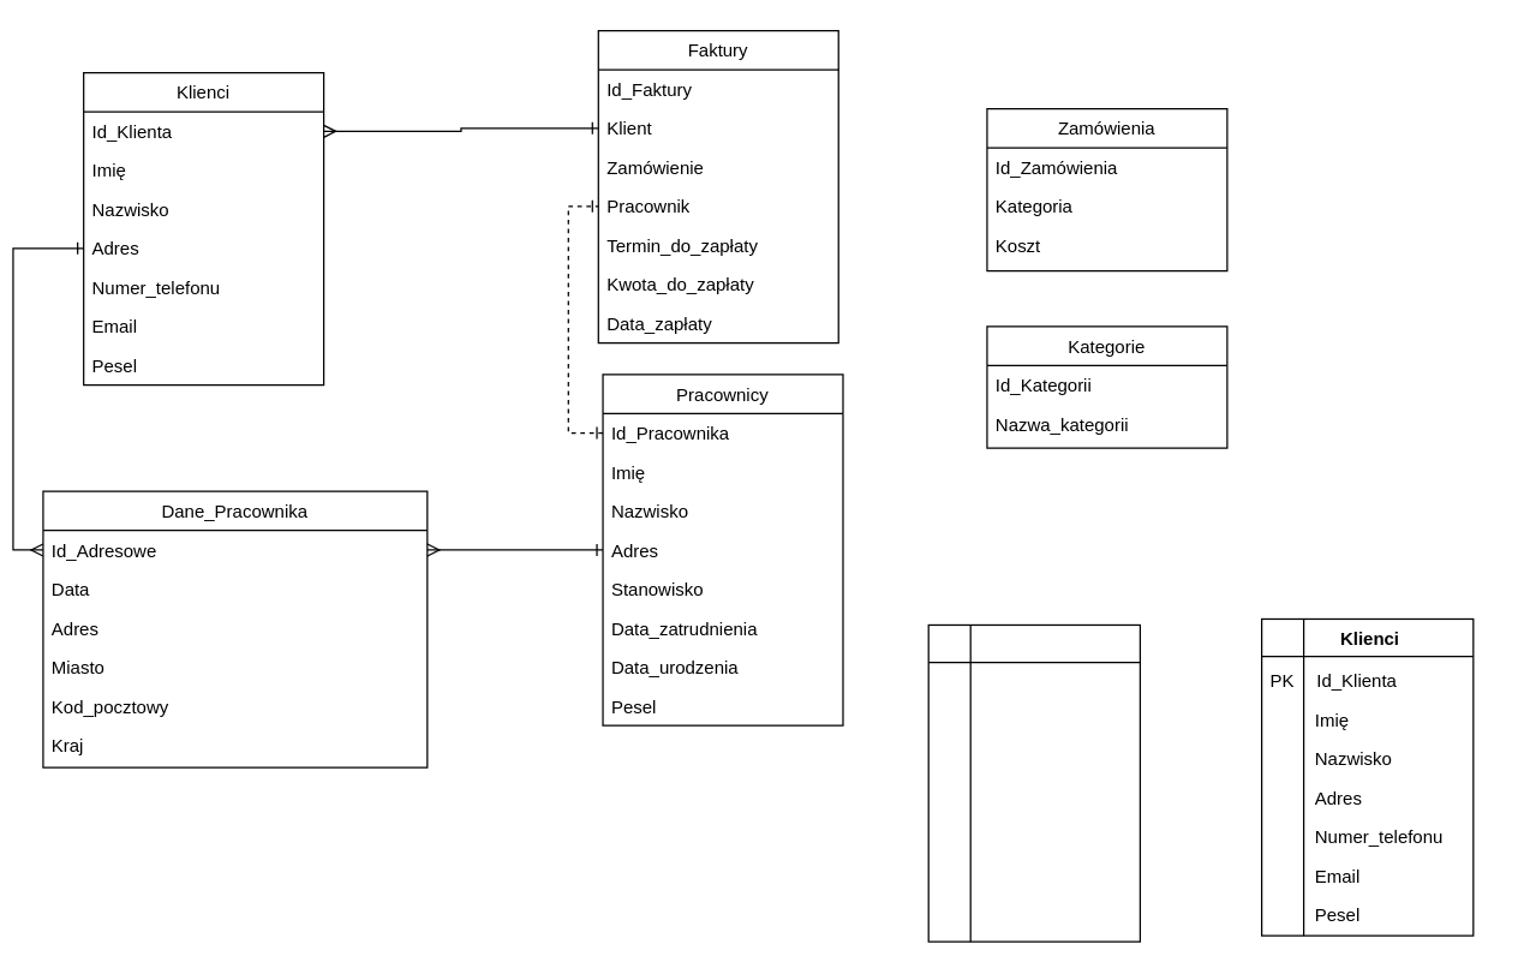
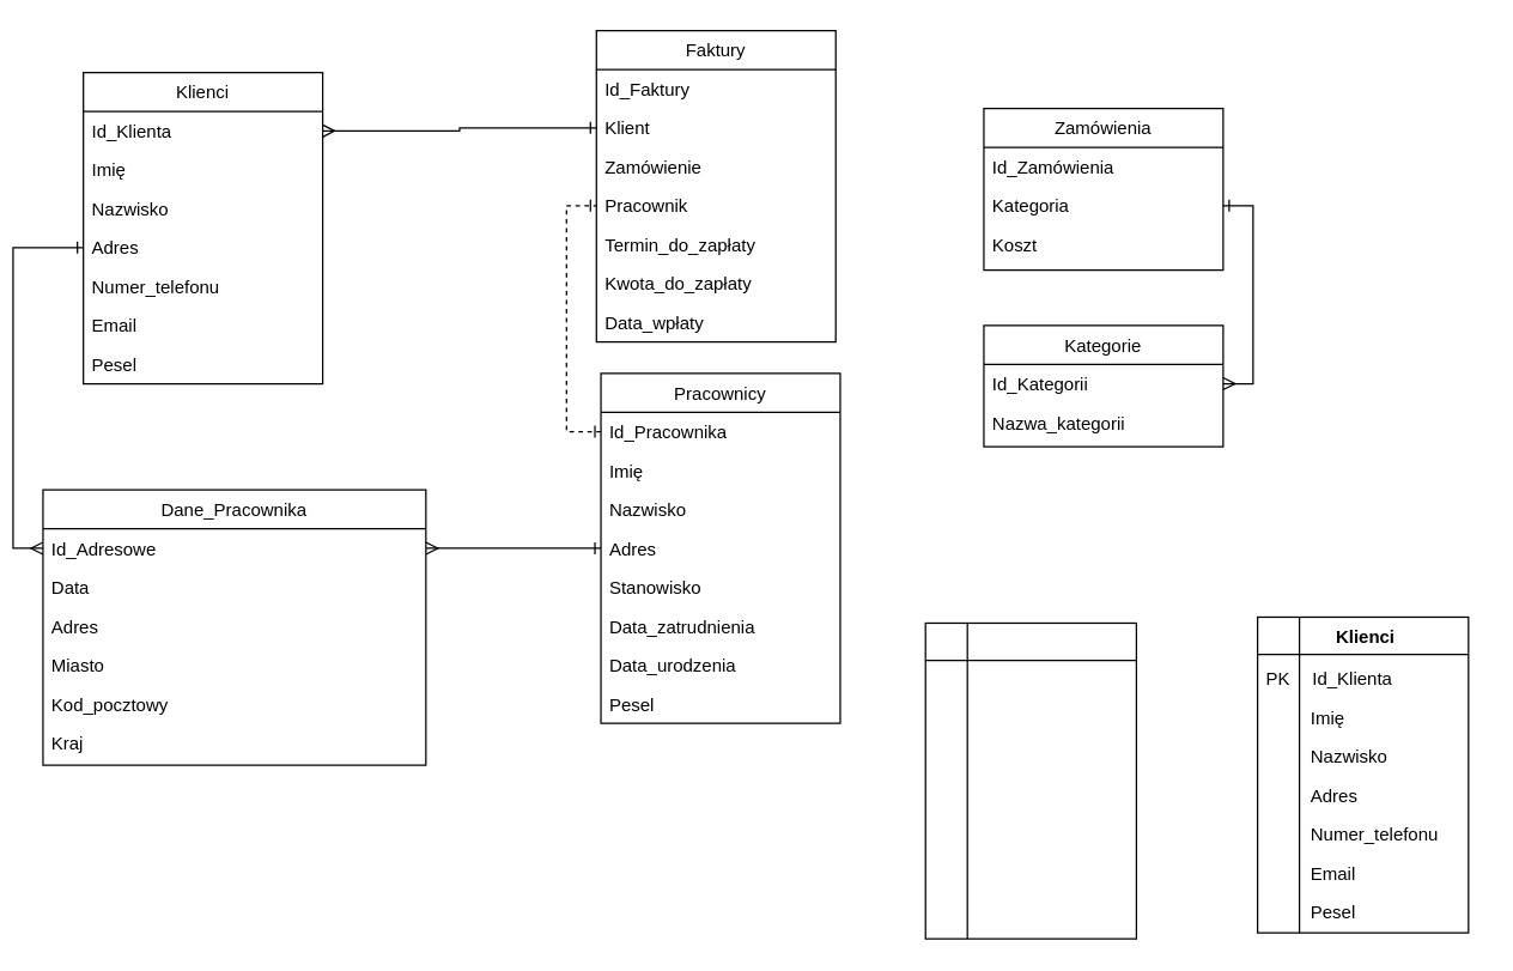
  <mxCell id="0" />
  <mxCell id="1" parent="0" />
  <mxCell id="2" value="Klienci" style="swimlane;fontStyle=0;align=center;verticalAlign=middle;childLayout=stackLayout;horizontal=1;startSize=26;horizontalStack=0;resizeParent=1;resizeLast=0;collapsible=1;marginBottom=0;rounded=0;shadow=0;strokeWidth=1;" parent="1" vertex="1"><mxGeometry x="47" y="48" width="160" height="208" as="geometry"><mxRectangle x="230" y="140" width="160" height="26" as="alternateBounds" /></mxGeometry></mxCell>
  <mxCell id="3" value="Id_Klienta" style="text;align=left;verticalAlign=top;spacingLeft=4;spacingRight=4;overflow=hidden;rotatable=0;points=[[0,0.5],[1,0.5]];portConstraint=eastwest;" parent="2" vertex="1"><mxGeometry y="26" width="160" height="26" as="geometry" /></mxCell>
  <mxCell id="4" value="Imię" style="text;align=left;verticalAlign=top;spacingLeft=4;spacingRight=4;overflow=hidden;rotatable=0;points=[[0,0.5],[1,0.5]];portConstraint=eastwest;rounded=0;shadow=0;html=0;" parent="2" vertex="1"><mxGeometry y="52" width="160" height="26" as="geometry" /></mxCell>
  <mxCell id="5" value="Nazwisko" style="text;align=left;verticalAlign=top;spacingLeft=4;spacingRight=4;overflow=hidden;rotatable=0;points=[[0,0.5],[1,0.5]];portConstraint=eastwest;rounded=0;shadow=0;html=0;" parent="2" vertex="1"><mxGeometry y="78" width="160" height="26" as="geometry" /></mxCell>
  <mxCell id="6" value="Adres" style="text;align=left;verticalAlign=top;spacingLeft=4;spacingRight=4;overflow=hidden;rotatable=0;points=[[0,0.5],[1,0.5]];portConstraint=eastwest;rounded=0;shadow=0;html=0;" parent="2" vertex="1"><mxGeometry y="104" width="160" height="26" as="geometry" /></mxCell>
  <mxCell id="7" value="Numer_telefonu" style="text;align=left;verticalAlign=top;spacingLeft=4;spacingRight=4;overflow=hidden;rotatable=0;points=[[0,0.5],[1,0.5]];portConstraint=eastwest;rounded=0;shadow=0;html=0;" parent="2" vertex="1"><mxGeometry y="130" width="160" height="26" as="geometry" /></mxCell>
  <mxCell id="8" value="Email" style="text;align=left;verticalAlign=top;spacingLeft=4;spacingRight=4;overflow=hidden;rotatable=0;points=[[0,0.5],[1,0.5]];portConstraint=eastwest;rounded=0;shadow=0;html=0;" parent="2" vertex="1"><mxGeometry y="156" width="160" height="26" as="geometry" /></mxCell>
  <mxCell id="9" value="Pesel" style="text;align=left;verticalAlign=top;spacingLeft=4;spacingRight=4;overflow=hidden;rotatable=0;points=[[0,0.5],[1,0.5]];portConstraint=eastwest;rounded=0;shadow=0;html=0;" parent="2" vertex="1"><mxGeometry y="182" width="160" height="26" as="geometry" /></mxCell>
  <mxCell id="10" style="rounded=0;orthogonalLoop=1;jettySize=auto;html=1;entryX=0;entryY=0.5;entryDx=0;entryDy=0;startArrow=ERmany;startFill=0;endArrow=ERone;endFill=0;exitX=0;exitY=0.5;exitDx=0;exitDy=0;edgeStyle=orthogonalEdgeStyle;" parent="1" source="12" target="6" edge="1"><mxGeometry relative="1" as="geometry" /></mxCell>
  <mxCell id="11" value="Dane_Pracownika" style="swimlane;fontStyle=0;align=center;verticalAlign=top;childLayout=stackLayout;horizontal=1;startSize=26;horizontalStack=0;resizeParent=1;resizeLast=0;collapsible=1;marginBottom=0;rounded=0;shadow=0;strokeWidth=1;" parent="1" vertex="1"><mxGeometry x="20" y="327" width="256" height="184" as="geometry"><mxRectangle x="550" y="140" width="160" height="26" as="alternateBounds" /></mxGeometry></mxCell>
  <mxCell id="12" value="Id_Adresowe" style="text;align=left;verticalAlign=top;spacingLeft=4;spacingRight=4;overflow=hidden;rotatable=0;points=[[0,0.5],[1,0.5]];portConstraint=eastwest;" parent="11" vertex="1"><mxGeometry y="26" width="256" height="26" as="geometry" /></mxCell>
  <mxCell id="13" value="Data" style="text;align=left;verticalAlign=top;spacingLeft=4;spacingRight=4;overflow=hidden;rotatable=0;points=[[0,0.5],[1,0.5]];portConstraint=eastwest;rounded=0;shadow=0;html=0;" parent="11" vertex="1"><mxGeometry y="52" width="256" height="26" as="geometry" /></mxCell>
  <mxCell id="14" value="Adres" style="text;align=left;verticalAlign=top;spacingLeft=4;spacingRight=4;overflow=hidden;rotatable=0;points=[[0,0.5],[1,0.5]];portConstraint=eastwest;rounded=0;shadow=0;html=0;" parent="11" vertex="1"><mxGeometry y="78" width="256" height="26" as="geometry" /></mxCell>
  <mxCell id="15" value="Miasto" style="text;align=left;verticalAlign=top;spacingLeft=4;spacingRight=4;overflow=hidden;rotatable=0;points=[[0,0.5],[1,0.5]];portConstraint=eastwest;rounded=0;shadow=0;html=0;" parent="11" vertex="1"><mxGeometry y="104" width="256" height="26" as="geometry" /></mxCell>
  <mxCell id="16" value="Kod_pocztowy" style="text;align=left;verticalAlign=top;spacingLeft=4;spacingRight=4;overflow=hidden;rotatable=0;points=[[0,0.5],[1,0.5]];portConstraint=eastwest;rounded=0;shadow=0;html=0;" parent="11" vertex="1"><mxGeometry y="130" width="256" height="26" as="geometry" /></mxCell>
  <mxCell id="17" value="Kraj" style="text;align=left;verticalAlign=top;spacingLeft=4;spacingRight=4;overflow=hidden;rotatable=0;points=[[0,0.5],[1,0.5]];portConstraint=eastwest;rounded=0;shadow=0;html=0;" parent="11" vertex="1"><mxGeometry y="156" width="256" height="26" as="geometry" /></mxCell>
  <mxCell id="18" value="Kategorie" style="swimlane;fontStyle=0;align=center;verticalAlign=top;childLayout=stackLayout;horizontal=1;startSize=26;horizontalStack=0;resizeParent=1;resizeLast=0;collapsible=1;marginBottom=0;rounded=0;shadow=0;strokeWidth=1;" parent="1" vertex="1"><mxGeometry x="649" y="217" width="160" height="81" as="geometry"><mxRectangle x="230" y="140" width="160" height="26" as="alternateBounds" /></mxGeometry></mxCell>
  <mxCell id="19" value="Id_Kategorii" style="text;align=left;verticalAlign=top;spacingLeft=4;spacingRight=4;overflow=hidden;rotatable=0;points=[[0,0.5],[1,0.5]];portConstraint=eastwest;" parent="18" vertex="1"><mxGeometry y="26" width="160" height="26" as="geometry" /></mxCell>
  <mxCell id="20" value="Nazwa_kategorii" style="text;align=left;verticalAlign=top;spacingLeft=4;spacingRight=4;overflow=hidden;rotatable=0;points=[[0,0.5],[1,0.5]];portConstraint=eastwest;rounded=0;shadow=0;html=0;" parent="18" vertex="1"><mxGeometry y="52" width="160" height="26" as="geometry" /></mxCell>
+ <mxCell id="21" style="edgeStyle=orthogonalEdgeStyle;rounded=0;orthogonalLoop=1;jettySize=auto;html=1;entryX=1;entryY=0.5;entryDx=0;entryDy=0;startArrow=ERone;startFill=0;endArrow=ERmany;endFill=0;exitX=1;exitY=0.5;exitDx=0;exitDy=0;" parent="1" source="24" target="19" edge="1"><mxGeometry relative="1" as="geometry" /></mxCell>
  <mxCell id="22" value="Zamówienia" style="swimlane;fontStyle=0;align=center;verticalAlign=top;childLayout=stackLayout;horizontal=1;startSize=26;horizontalStack=0;resizeParent=1;resizeLast=0;collapsible=1;marginBottom=0;rounded=0;shadow=0;strokeWidth=1;" parent="1" vertex="1"><mxGeometry x="649" y="72" width="160" height="108" as="geometry"><mxRectangle x="230" y="140" width="160" height="26" as="alternateBounds" /></mxGeometry></mxCell>
  <mxCell id="23" value="Id_Zamówienia" style="text;align=left;verticalAlign=top;spacingLeft=4;spacingRight=4;overflow=hidden;rotatable=0;points=[[0,0.5],[1,0.5]];portConstraint=eastwest;" parent="22" vertex="1"><mxGeometry y="26" width="160" height="26" as="geometry" /></mxCell>
  <mxCell id="24" value="Kategoria" style="text;align=left;verticalAlign=top;spacingLeft=4;spacingRight=4;overflow=hidden;rotatable=0;points=[[0,0.5],[1,0.5]];portConstraint=eastwest;rounded=0;shadow=0;html=0;" parent="22" vertex="1"><mxGeometry y="52" width="160" height="26" as="geometry" /></mxCell>
  <mxCell id="25" value="Koszt" style="text;align=left;verticalAlign=top;spacingLeft=4;spacingRight=4;overflow=hidden;rotatable=0;points=[[0,0.5],[1,0.5]];portConstraint=eastwest;rounded=0;shadow=0;html=0;" parent="22" vertex="1"><mxGeometry y="78" width="160" height="26" as="geometry" /></mxCell>
  <mxCell id="26" style="edgeStyle=orthogonalEdgeStyle;rounded=0;orthogonalLoop=1;jettySize=auto;html=1;entryX=1;entryY=0.5;entryDx=0;entryDy=0;startArrow=ERone;startFill=0;endArrow=ERmany;endFill=0;exitX=0;exitY=0.5;exitDx=0;exitDy=0;" parent="1" source="29" target="3" edge="1"><mxGeometry relative="1" as="geometry" /></mxCell>
  <mxCell id="27" value="Faktury" style="swimlane;fontStyle=0;align=center;verticalAlign=top;childLayout=stackLayout;horizontal=1;startSize=26;horizontalStack=0;resizeParent=1;resizeLast=0;collapsible=1;marginBottom=0;rounded=0;shadow=0;strokeWidth=1;" parent="1" vertex="1"><mxGeometry x="390" y="20" width="160" height="208" as="geometry"><mxRectangle x="230" y="140" width="160" height="26" as="alternateBounds" /></mxGeometry></mxCell>
  <mxCell id="28" value="Id_Faktury" style="text;align=left;verticalAlign=top;spacingLeft=4;spacingRight=4;overflow=hidden;rotatable=0;points=[[0,0.5],[1,0.5]];portConstraint=eastwest;" parent="27" vertex="1"><mxGeometry y="26" width="160" height="26" as="geometry" /></mxCell>
  <mxCell id="29" value="Klient" style="text;align=left;verticalAlign=top;spacingLeft=4;spacingRight=4;overflow=hidden;rotatable=0;points=[[0,0.5],[1,0.5]];portConstraint=eastwest;rounded=0;shadow=0;html=0;" parent="27" vertex="1"><mxGeometry y="52" width="160" height="26" as="geometry" /></mxCell>
  <mxCell id="30" value="Zamówienie" style="text;align=left;verticalAlign=top;spacingLeft=4;spacingRight=4;overflow=hidden;rotatable=0;points=[[0,0.5],[1,0.5]];portConstraint=eastwest;rounded=0;shadow=0;html=0;" parent="27" vertex="1"><mxGeometry y="78" width="160" height="26" as="geometry" /></mxCell>
  <mxCell id="31" value="Pracownik" style="text;align=left;verticalAlign=top;spacingLeft=4;spacingRight=4;overflow=hidden;rotatable=0;points=[[0,0.5],[1,0.5]];portConstraint=eastwest;rounded=0;shadow=0;html=0;" parent="27" vertex="1"><mxGeometry y="104" width="160" height="26" as="geometry" /></mxCell>
  <mxCell id="32" value="Termin_do_zapłaty" style="text;align=left;verticalAlign=top;spacingLeft=4;spacingRight=4;overflow=hidden;rotatable=0;points=[[0,0.5],[1,0.5]];portConstraint=eastwest;rounded=0;shadow=0;html=0;" parent="27" vertex="1"><mxGeometry y="130" width="160" height="26" as="geometry" /></mxCell>
  <mxCell id="33" value="Kwota_do_zapłaty" style="text;align=left;verticalAlign=top;spacingLeft=4;spacingRight=4;overflow=hidden;rotatable=0;points=[[0,0.5],[1,0.5]];portConstraint=eastwest;rounded=0;shadow=0;html=0;" parent="27" vertex="1"><mxGeometry y="156" width="160" height="26" as="geometry" /></mxCell>
- <mxCell id="34" value="Data_zapłaty" style="text;align=left;verticalAlign=top;spacingLeft=4;spacingRight=4;overflow=hidden;rotatable=0;points=[[0,0.5],[1,0.5]];portConstraint=eastwest;rounded=0;shadow=0;html=0;" parent="27" vertex="1"><mxGeometry y="182" width="160" height="26" as="geometry" /></mxCell>
+ <mxCell id="34" value="Data_wpłaty" style="text;align=left;verticalAlign=top;spacingLeft=4;spacingRight=4;overflow=hidden;rotatable=0;points=[[0,0.5],[1,0.5]];portConstraint=eastwest;rounded=0;shadow=0;html=0;" parent="27" vertex="1"><mxGeometry y="182" width="160" height="26" as="geometry" /></mxCell>
  <mxCell id="35" value="Pracownicy" style="swimlane;fontStyle=0;align=center;verticalAlign=top;childLayout=stackLayout;horizontal=1;startSize=26;horizontalStack=0;resizeParent=1;resizeLast=0;collapsible=1;marginBottom=0;rounded=0;shadow=0;strokeWidth=1;" parent="1" vertex="1"><mxGeometry x="393" y="249" width="160" height="234" as="geometry"><mxRectangle x="230" y="140" width="160" height="26" as="alternateBounds" /></mxGeometry></mxCell>
  <mxCell id="36" value="Id_Pracownika" style="text;align=left;verticalAlign=top;spacingLeft=4;spacingRight=4;overflow=hidden;rotatable=0;points=[[0,0.5],[1,0.5]];portConstraint=eastwest;" parent="35" vertex="1"><mxGeometry y="26" width="160" height="26" as="geometry" /></mxCell>
  <mxCell id="37" value="Imię" style="text;align=left;verticalAlign=top;spacingLeft=4;spacingRight=4;overflow=hidden;rotatable=0;points=[[0,0.5],[1,0.5]];portConstraint=eastwest;rounded=0;shadow=0;html=0;" parent="35" vertex="1"><mxGeometry y="52" width="160" height="26" as="geometry" /></mxCell>
  <mxCell id="38" value="Nazwisko" style="text;align=left;verticalAlign=top;spacingLeft=4;spacingRight=4;overflow=hidden;rotatable=0;points=[[0,0.5],[1,0.5]];portConstraint=eastwest;rounded=0;shadow=0;html=0;" parent="35" vertex="1"><mxGeometry y="78" width="160" height="26" as="geometry" /></mxCell>
  <mxCell id="39" value="Adres" style="text;align=left;verticalAlign=top;spacingLeft=4;spacingRight=4;overflow=hidden;rotatable=0;points=[[0,0.5],[1,0.5]];portConstraint=eastwest;rounded=0;shadow=0;html=0;" parent="35" vertex="1"><mxGeometry y="104" width="160" height="26" as="geometry" /></mxCell>
  <mxCell id="40" value="Stanowisko" style="text;align=left;verticalAlign=top;spacingLeft=4;spacingRight=4;overflow=hidden;rotatable=0;points=[[0,0.5],[1,0.5]];portConstraint=eastwest;rounded=0;shadow=0;html=0;" parent="35" vertex="1"><mxGeometry y="130" width="160" height="26" as="geometry" /></mxCell>
  <mxCell id="41" value="Data_zatrudnienia" style="text;align=left;verticalAlign=top;spacingLeft=4;spacingRight=4;overflow=hidden;rotatable=0;points=[[0,0.5],[1,0.5]];portConstraint=eastwest;rounded=0;shadow=0;html=0;" parent="35" vertex="1"><mxGeometry y="156" width="160" height="26" as="geometry" /></mxCell>
  <mxCell id="42" value="Data_urodzenia" style="text;align=left;verticalAlign=top;spacingLeft=4;spacingRight=4;overflow=hidden;rotatable=0;points=[[0,0.5],[1,0.5]];portConstraint=eastwest;rounded=0;shadow=0;html=0;" parent="35" vertex="1"><mxGeometry y="182" width="160" height="26" as="geometry" /></mxCell>
  <mxCell id="43" value="Pesel" style="text;align=left;verticalAlign=top;spacingLeft=4;spacingRight=4;overflow=hidden;rotatable=0;points=[[0,0.5],[1,0.5]];portConstraint=eastwest;rounded=0;shadow=0;html=0;" parent="35" vertex="1"><mxGeometry y="208" width="160" height="26" as="geometry" /></mxCell>
  <mxCell id="44" style="edgeStyle=orthogonalEdgeStyle;rounded=0;orthogonalLoop=1;jettySize=auto;html=1;startArrow=ERone;startFill=0;endArrow=ERone;endFill=0;exitX=0;exitY=0.5;exitDx=0;exitDy=0;entryX=0;entryY=0.5;entryDx=0;entryDy=0;dashed=1;" parent="1" source="36" target="31" edge="1"><mxGeometry relative="1" as="geometry"><mxPoint x="745" y="538" as="sourcePoint" /><mxPoint x="353" y="239" as="targetPoint" /></mxGeometry></mxCell>
  <mxCell id="45" style="rounded=0;orthogonalLoop=1;jettySize=auto;html=1;entryX=0;entryY=0.5;entryDx=0;entryDy=0;startArrow=ERmany;startFill=0;endArrow=ERone;endFill=0;exitX=1;exitY=0.5;exitDx=0;exitDy=0;edgeStyle=orthogonalEdgeStyle;" parent="1" source="12" target="39" edge="1"><mxGeometry relative="1" as="geometry"><mxPoint x="732" y="534" as="sourcePoint" /><mxPoint x="736" y="348" as="targetPoint" /></mxGeometry></mxCell>
  <mxCell id="46" value="" style="shape=internalStorage;whiteSpace=wrap;html=1;backgroundOutline=1;container=0;dx=28;dy=25;" parent="1" vertex="1"><mxGeometry x="832" y="412" width="141" height="211" as="geometry" /></mxCell>
  <mxCell id="47" value="Imię" style="text;align=left;verticalAlign=top;spacingLeft=4;spacingRight=4;overflow=hidden;rotatable=0;points=[[0,0.5],[1,0.5]];portConstraint=eastwest;rounded=0;shadow=0;html=0;container=0;" parent="1" vertex="1"><mxGeometry x="861.819" y="466" width="118.362" height="26" as="geometry" /></mxCell>
  <mxCell id="48" value="Nazwisko" style="text;align=left;verticalAlign=top;spacingLeft=4;spacingRight=4;overflow=hidden;rotatable=0;points=[[0,0.5],[1,0.5]];portConstraint=eastwest;rounded=0;shadow=0;html=0;container=0;" parent="1" vertex="1"><mxGeometry x="861.819" y="492" width="118.362" height="26" as="geometry" /></mxCell>
  <mxCell id="49" value="Adres" style="text;align=left;verticalAlign=top;spacingLeft=4;spacingRight=4;overflow=hidden;rotatable=0;points=[[0,0.5],[1,0.5]];portConstraint=eastwest;rounded=0;shadow=0;html=0;container=0;" parent="1" vertex="1"><mxGeometry x="861.819" y="518" width="118.362" height="26" as="geometry" /></mxCell>
  <mxCell id="50" value="Numer_telefonu" style="text;align=left;verticalAlign=top;spacingLeft=4;spacingRight=4;overflow=hidden;rotatable=0;points=[[0,0.5],[1,0.5]];portConstraint=eastwest;rounded=0;shadow=0;html=0;container=0;" parent="1" vertex="1"><mxGeometry x="861.819" y="544" width="118.362" height="26" as="geometry" /></mxCell>
  <mxCell id="51" value="Email" style="text;align=left;verticalAlign=top;spacingLeft=4;spacingRight=4;overflow=hidden;rotatable=0;points=[[0,0.5],[1,0.5]];portConstraint=eastwest;rounded=0;shadow=0;html=0;container=0;" parent="1" vertex="1"><mxGeometry x="861.819" y="570" width="118.362" height="26" as="geometry" /></mxCell>
  <mxCell id="52" value="Pesel" style="text;align=left;verticalAlign=top;spacingLeft=4;spacingRight=4;overflow=hidden;rotatable=0;points=[[0,0.5],[1,0.5]];portConstraint=eastwest;rounded=0;shadow=0;html=0;container=0;" parent="1" vertex="1"><mxGeometry x="861.819" y="596" width="118.362" height="26" as="geometry" /></mxCell>
  <mxCell id="53" value="" style="shape=table;startSize=0;container=1;collapsible=1;childLayout=tableLayout;fixedRows=1;rowLines=0;fontStyle=0;align=center;resizeLast=1;strokeColor=none;fillColor=none;collapsible=0;" vertex="1" parent="1"><mxGeometry x="831" y="438" width="146.82" height="30" as="geometry" /></mxCell>
  <mxCell id="54" value="" style="shape=tableRow;horizontal=0;startSize=0;swimlaneHead=0;swimlaneBody=0;fillColor=none;collapsible=0;dropTarget=0;points=[[0,0.5],[1,0.5]];portConstraint=eastwest;top=0;left=0;right=0;bottom=0;" vertex="1" parent="53"><mxGeometry width="146.82" height="30" as="geometry" /></mxCell>
  <mxCell id="55" value="PK" style="shape=partialRectangle;connectable=0;fillColor=none;top=0;left=0;bottom=0;right=0;fontStyle=0;overflow=hidden;" vertex="1" parent="54"><mxGeometry width="30" height="30" as="geometry"><mxRectangle width="30" height="30" as="alternateBounds" /></mxGeometry></mxCell>
  <mxCell id="56" value="Id_Klienta" style="shape=partialRectangle;connectable=0;fillColor=none;top=0;left=0;bottom=0;right=0;align=left;spacingLeft=6;fontStyle=0;overflow=hidden;" vertex="1" parent="54"><mxGeometry x="30" width="116.82" height="30" as="geometry"><mxRectangle width="116.82" height="30" as="alternateBounds" /></mxGeometry></mxCell>
  <mxCell id="57" value="Klienci" style="text;align=center;verticalAlign=top;spacingLeft=4;spacingRight=4;overflow=hidden;rotatable=0;points=[[0,0.5],[1,0.5]];portConstraint=eastwest;rounded=0;shadow=0;html=0;container=0;fontStyle=1" vertex="1" parent="1"><mxGeometry x="845.229" y="412" width="118.362" height="26" as="geometry" /></mxCell>
  <mxCell id="58" value="" style="shape=internalStorage;whiteSpace=wrap;html=1;backgroundOutline=1;container=0;dx=28;dy=25;" vertex="1" parent="1"><mxGeometry x="610" y="416" width="141" height="211" as="geometry" /></mxCell>
